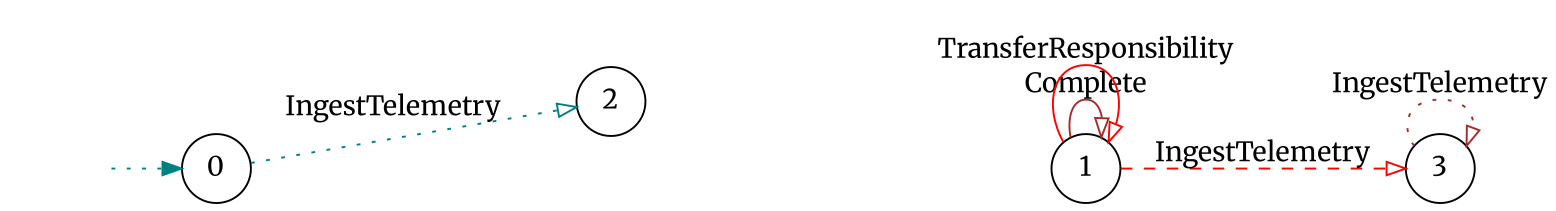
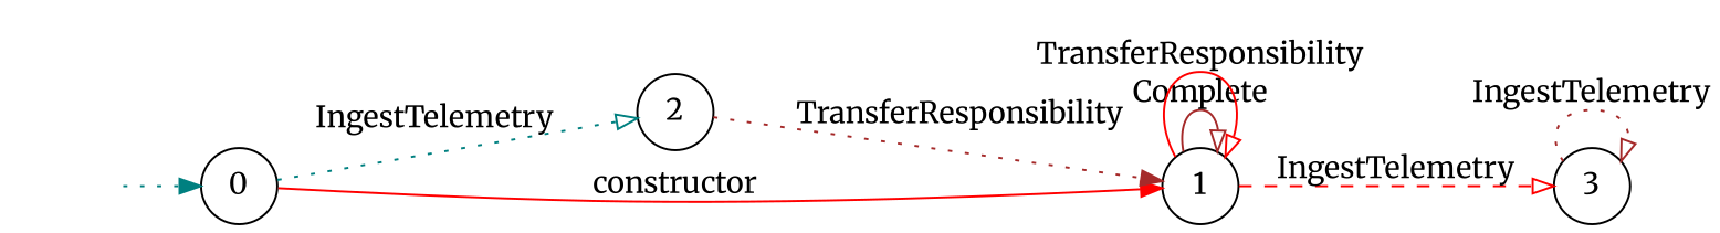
  digraph {
    fontname=Merriweather
    rankdir=LR
    node [fontname=Merriweather shape=circle]
    edge [arrowhead=onormal color=red fontname=Merriweather style=dotted]
    "" [shape=plaintext]
    n2 [label=0]
    n3 [label=2]
    n4 [label=1]
    n5 [label=3]
    "" -> n2 [arrowhead=normal color=teal]
    n2 -> n3 [color=teal label=IngestTelemetry]
+   n2 -> n4 [arrowhead=normal label=constructor style=solid]
+   n3 -> n4 [arrowhead=normal color=brown label=TransferResponsibility]
    n4 -> n4 [color=brown label=Complete style=solid]
    n4 -> n4 [label=TransferResponsibility style=solid]
    n4 -> n5 [label=IngestTelemetry style=dashed]
    n5 -> n5 [color=brown label=IngestTelemetry]
  }
